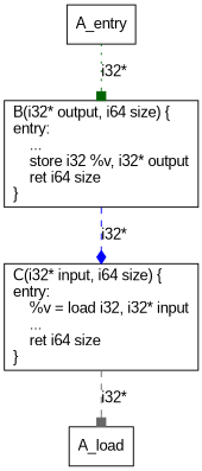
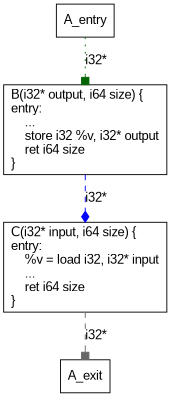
  digraph {
    fontname="Liberation Sans"
    node [fontname="Liberation Sans" shape=record]
    edge [fontname="Liberation Sans" style=dashed arrowhead=box]
    n1 [label="B(i32* output, i64 size) \{\lentry:\l&nbsp;&nbsp;&nbsp;&nbsp;...\l&nbsp;&nbsp;&nbsp;&nbsp;store i32 %v, i32* output\l&nbsp;&nbsp;&nbsp;&nbsp;ret i64 size\l\}\l"]
    n2 [label="C(i32* input, i64 size) \{\lentry:\l&nbsp;&nbsp;&nbsp;&nbsp;%v = load i32, i32* input\l&nbsp;&nbsp;&nbsp;&nbsp;...\l&nbsp;&nbsp;&nbsp;&nbsp;ret i64 size\l\}\l"]
    n3 [label=A_entry]
-   n4 [label=A_load]
+   n4 [label=A_exit]
    n1 -> n2 [label="i32*" color=blue arrowhead=diamond]
    n2 -> n4 [label="i32*" color=gray40]
    n3 -> n1 [label="i32*" color=darkgreen style=dotted]
  }
